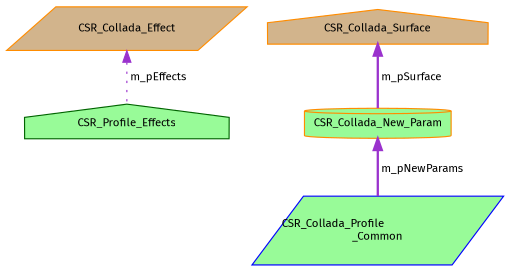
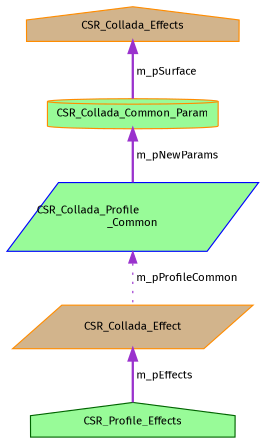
  digraph {
    fontname="Fira Sans"
    node [color=darkorange fillcolor=palegreen fontname="Fira Sans" fontsize=10 shape=house style=filled]
    edge [color=darkorchid3 dir=back fontname="Fira Sans" fontsize=10 labelfontname=Helvetica labelfontsize=10 style=dotted]
    n1 [color=darkgreen fontcolor=black height=0.2 label=CSR_Profile_Effects width=0.4]
    n2 [fillcolor=tan height=0.2 label=CSR_Collada_Effect shape=parallelogram width=0.4]
    n3 [color=blue height=0.2 label="CSR_Collada_Profile\l_Common" shape=parallelogram width=0.4]
-   n4 [height=0.2 label=CSR_Collada_New_Param shape=cylinder width=0.4]
-   n5 [fillcolor=tan height=0.2 label=CSR_Collada_Surface width=0.4]
-   n2 -> n1 [label=" m_pEffects"]
+   n4 [height=0.2 label=CSR_Collada_Common_Param shape=cylinder width=0.4]
+   n5 [fillcolor=tan height=0.2 label=CSR_Collada_Effects width=0.4]
+   n2 -> n1 [label=" m_pEffects" style=bold]
+   n3 -> n2 [label=" m_pProfileCommon"]
    n4 -> n3 [label=" m_pNewParams" style=bold]
    n5 -> n4 [label=" m_pSurface" style=bold]
  }
